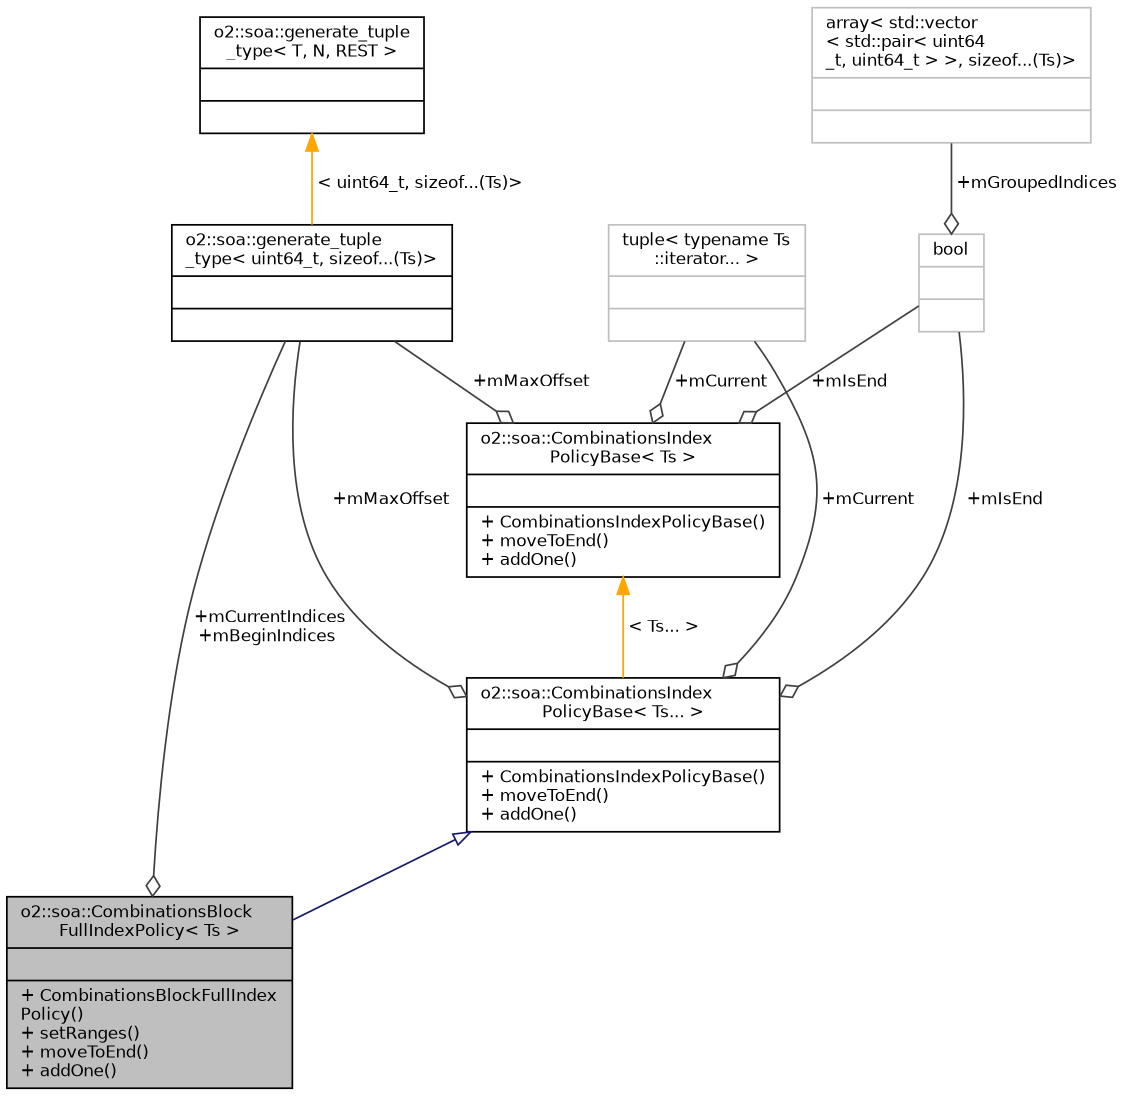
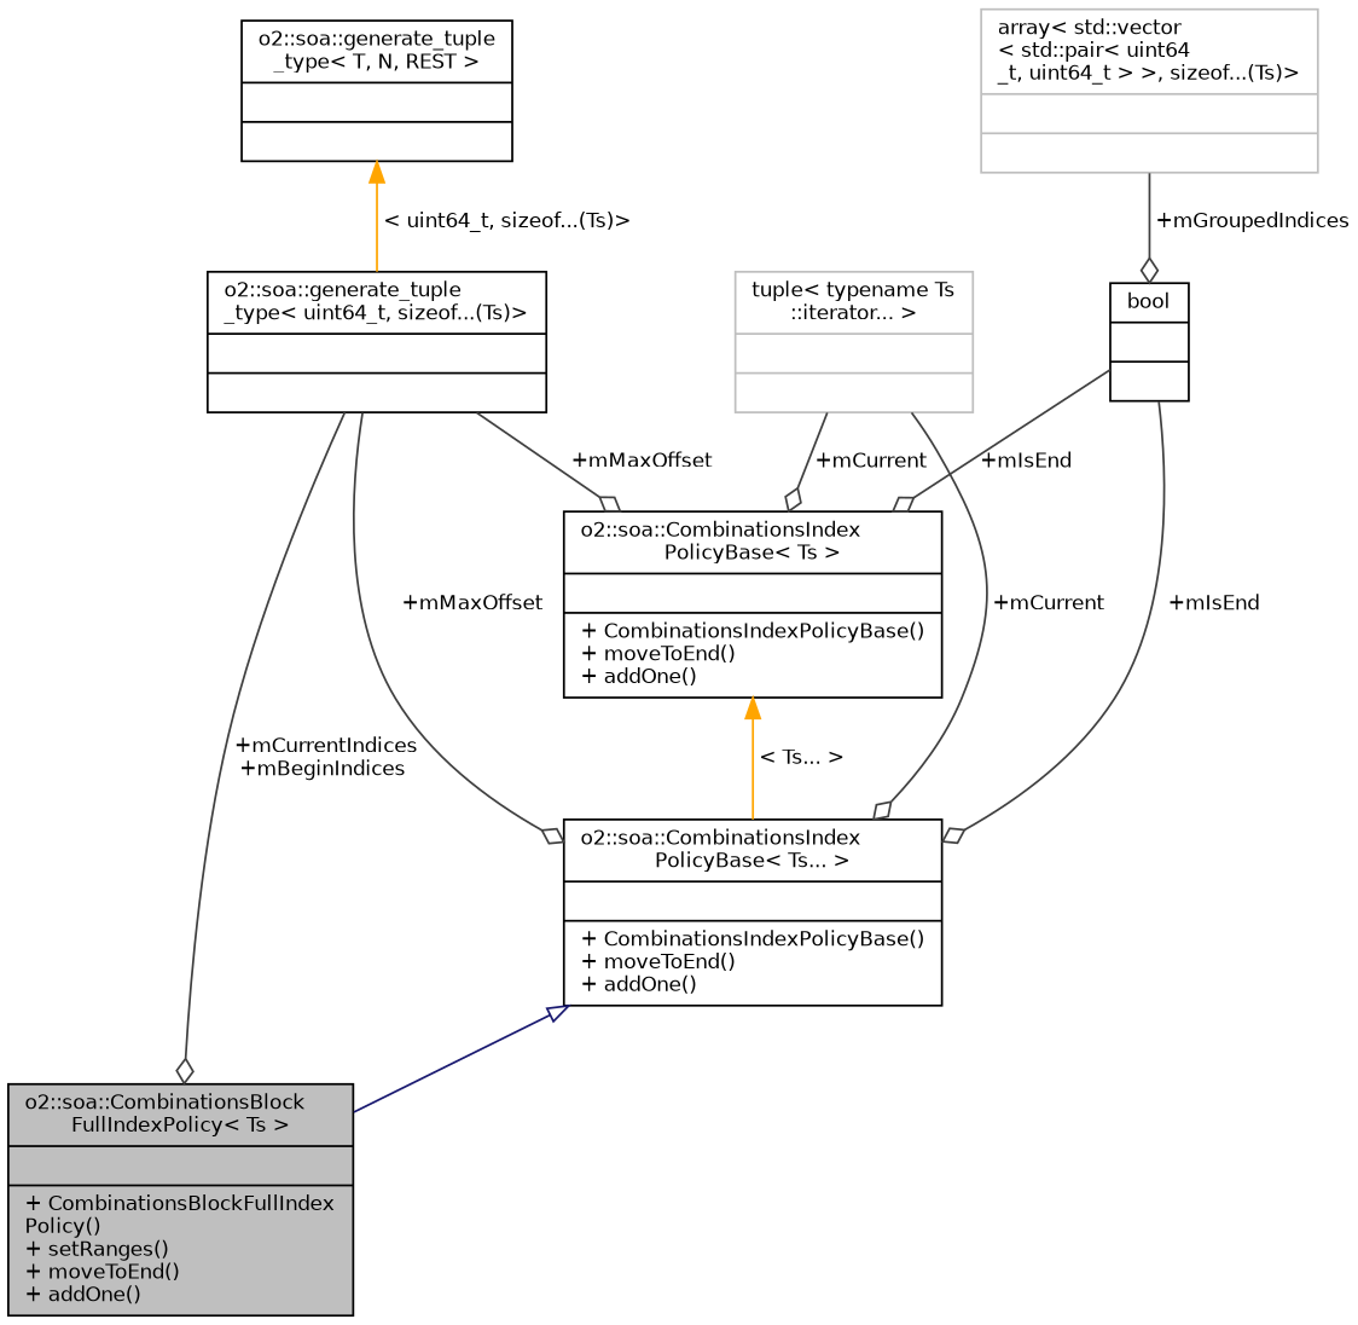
  digraph {
    node [color=black fontname=Helvetica fontsize=10 shape=record]
    edge [color=grey25 fontname=Helvetica fontsize=10 labelfontname=Helvetica labelfontsize=10 style=solid arrowhead=odiamond]
    n1 [fillcolor=grey75 fontcolor=black height=0.2 label="{o2::soa::CombinationsBlock\lFullIndexPolicy\< Ts \>\n||+ CombinationsBlockFullIndex\lPolicy()\l+ setRanges()\l+ moveToEnd()\l+ addOne()\l}" style=filled width=0.4]
    n2 [height=0.2 label="{o2::soa::CombinationsIndex\lPolicyBase\< Ts... \>\n||+ CombinationsIndexPolicyBase()\l+ moveToEnd()\l+ addOne()\l}" width=0.4]
    n3 [height=0.2 label="{o2::soa::generate_tuple\l_type\< uint64_t, sizeof...(Ts)\>\n||}" width=0.4]
    n4 [height=0.2 label="{o2::soa::CombinationsIndex\lPolicyBase\< Ts \>\n||+ CombinationsIndexPolicyBase()\l+ moveToEnd()\l+ addOne()\l}" width=0.4]
    n5 [height=0.2 label="{o2::soa::generate_tuple\l_type\< T, N, REST \>\n||}" width=0.4]
    n6 [color=grey75 height=0.2 label="{tuple\< typename Ts\l::iterator... \>\n||}" width=0.4]
-   n7 [color=grey75 height=0.2 label="{bool\n||}" width=0.4]
+   n7 [height=0.2 label="{bool\n||}" width=0.4]
    n8 [color=grey75 height=0.2 label="{array\< std::vector\l\< std::pair\< uint64\l_t, uint64_t \> \>, sizeof...(Ts)\>\n||}" width=0.4]
    n2 -> n1 [arrowtail=onormal color=midnightblue dir=back arrowhead=""]
    n3 -> n1 [label=" +mCurrentIndices\n+mBeginIndices"]
    n3 -> n2 [label=" +mMaxOffset"]
    n3 -> n4 [label=" +mMaxOffset"]
    n4 -> n2 [color=orange dir=back label=" \< Ts... \>" arrowhead=""]
    n5 -> n3 [color=orange dir=back label=" \< uint64_t, sizeof...(Ts)\>" arrowhead=""]
    n6 -> n2 [label=" +mCurrent"]
    n6 -> n4 [label=" +mCurrent"]
    n7 -> n2 [label=" +mIsEnd"]
    n7 -> n4 [label=" +mIsEnd"]
    n8 -> n7 [label=" +mGroupedIndices"]
  }
